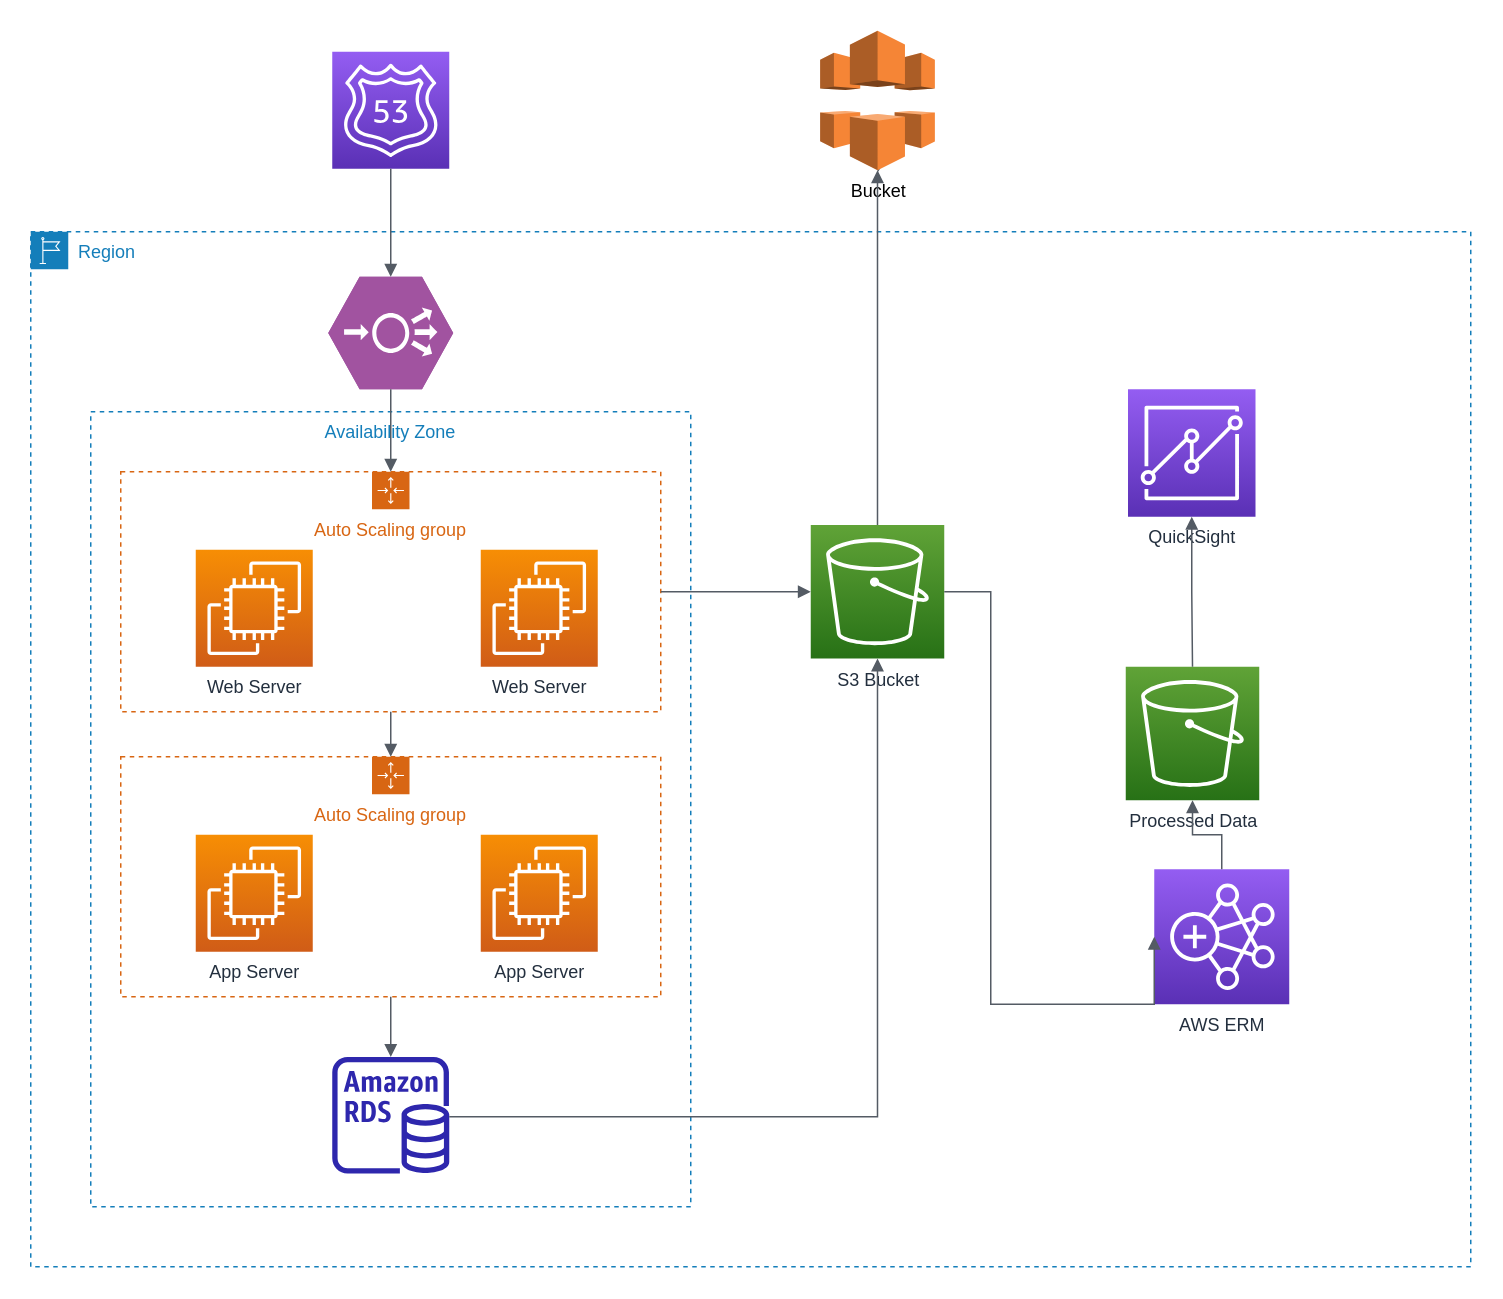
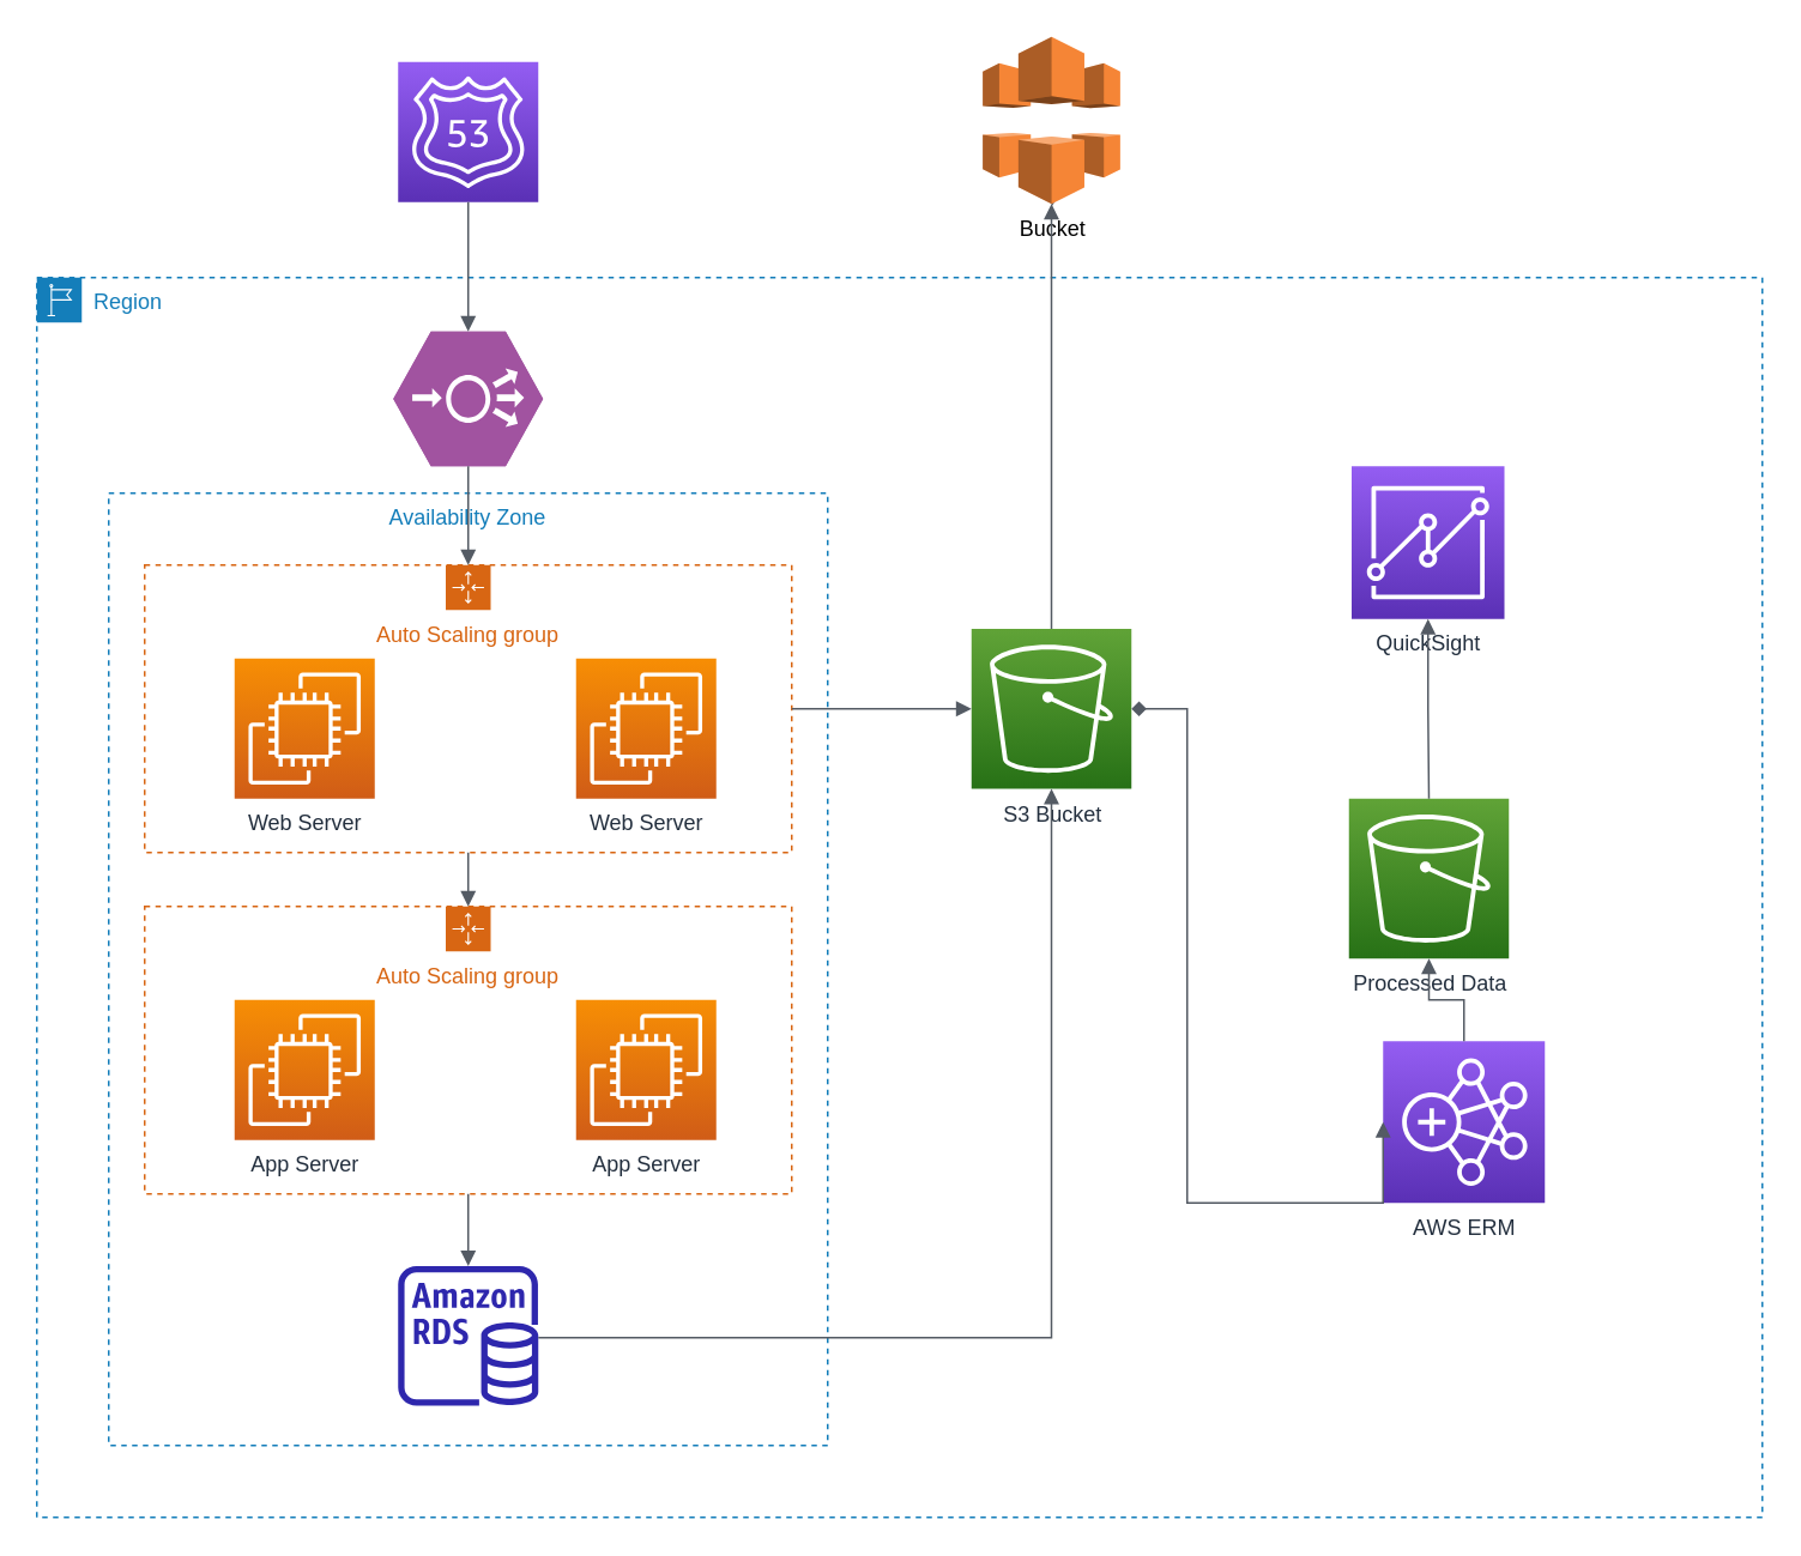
  <mxCell id="0" />
  <mxCell id="1" parent="0" />
  <mxCell id="2" value="" style="sketch=0;points=[[0,0,0],[0.25,0,0],[0.5,0,0],[0.75,0,0],[1,0,0],[0,1,0],[0.25,1,0],[0.5,1,0],[0.75,1,0],[1,1,0],[0,0.25,0],[0,0.5,0],[0,0.75,0],[1,0.25,0],[1,0.5,0],[1,0.75,0]];outlineConnect=0;fontColor=#232F3E;gradientColor=#945DF2;gradientDirection=north;fillColor=#5A30B5;strokeColor=#ffffff;dashed=0;verticalLabelPosition=bottom;verticalAlign=top;align=center;html=1;fontSize=12;fontStyle=0;aspect=fixed;shape=mxgraph.aws4.resourceIcon;resIcon=mxgraph.aws4.route_53;" vertex="1" parent="1"><mxGeometry x="221" y="34" width="78" height="78" as="geometry" /></mxCell>
  <mxCell id="3" value="Region" style="points=[[0,0],[0.25,0],[0.5,0],[0.75,0],[1,0],[1,0.25],[1,0.5],[1,0.75],[1,1],[0.75,1],[0.5,1],[0.25,1],[0,1],[0,0.75],[0,0.5],[0,0.25]];outlineConnect=0;gradientColor=none;html=1;whiteSpace=wrap;fontSize=12;fontStyle=0;container=1;pointerEvents=0;collapsible=0;recursiveResize=0;shape=mxgraph.aws4.group;grIcon=mxgraph.aws4.group_region;strokeColor=#147EBA;fillColor=none;verticalAlign=top;align=left;spacingLeft=30;fontColor=#147EBA;dashed=1;" vertex="1" parent="1"><mxGeometry x="20" y="154" width="960" height="690" as="geometry" /></mxCell>
  <mxCell id="4" value="" style="verticalLabelPosition=bottom;sketch=0;html=1;fillColor=#A153A0;strokeColor=#ffffff;verticalAlign=top;align=center;points=[[0,0.5,0],[0.125,0.25,0],[0.25,0,0],[0.5,0,0],[0.75,0,0],[0.875,0.25,0],[1,0.5,0],[0.875,0.75,0],[0.75,1,0],[0.5,1,0],[0.125,0.75,0]];pointerEvents=1;shape=mxgraph.cisco_safe.compositeIcon;bgIcon=mxgraph.cisco_safe.design.blank_device;resIcon=mxgraph.cisco_safe.design.load_balancer;" vertex="1" parent="3"><mxGeometry x="198.33" y="30" width="83.33" height="75" as="geometry" /></mxCell>
  <mxCell id="5" value="Availability Zone" style="fillColor=none;strokeColor=#147EBA;dashed=1;verticalAlign=top;fontStyle=0;fontColor=#147EBA;whiteSpace=wrap;html=1;" vertex="1" parent="3"><mxGeometry x="40" y="120" width="400" height="530" as="geometry" /></mxCell>
  <mxCell id="6" value="Auto Scaling group" style="points=[[0,0],[0.25,0],[0.5,0],[0.75,0],[1,0],[1,0.25],[1,0.5],[1,0.75],[1,1],[0.75,1],[0.5,1],[0.25,1],[0,1],[0,0.75],[0,0.5],[0,0.25]];outlineConnect=0;gradientColor=none;html=1;whiteSpace=wrap;fontSize=12;fontStyle=0;container=1;pointerEvents=0;collapsible=0;recursiveResize=0;shape=mxgraph.aws4.groupCenter;grIcon=mxgraph.aws4.group_auto_scaling_group;grStroke=1;strokeColor=#D86613;fillColor=none;verticalAlign=top;align=center;fontColor=#D86613;dashed=1;spacingTop=25;" vertex="1" parent="3"><mxGeometry x="60" y="160" width="360" height="160" as="geometry" /></mxCell>
  <mxCell id="7" value="Web Server" style="sketch=0;points=[[0,0,0],[0.25,0,0],[0.5,0,0],[0.75,0,0],[1,0,0],[0,1,0],[0.25,1,0],[0.5,1,0],[0.75,1,0],[1,1,0],[0,0.25,0],[0,0.5,0],[0,0.75,0],[1,0.25,0],[1,0.5,0],[1,0.75,0]];outlineConnect=0;fontColor=#232F3E;gradientColor=#F78E04;gradientDirection=north;fillColor=#D05C17;strokeColor=#ffffff;dashed=0;verticalLabelPosition=bottom;verticalAlign=top;align=center;html=1;fontSize=12;fontStyle=0;aspect=fixed;shape=mxgraph.aws4.resourceIcon;resIcon=mxgraph.aws4.ec2;" vertex="1" parent="6"><mxGeometry x="50" y="52" width="78" height="78" as="geometry" /></mxCell>
  <mxCell id="8" value="Web Server" style="sketch=0;points=[[0,0,0],[0.25,0,0],[0.5,0,0],[0.75,0,0],[1,0,0],[0,1,0],[0.25,1,0],[0.5,1,0],[0.75,1,0],[1,1,0],[0,0.25,0],[0,0.5,0],[0,0.75,0],[1,0.25,0],[1,0.5,0],[1,0.75,0]];outlineConnect=0;fontColor=#232F3E;gradientColor=#F78E04;gradientDirection=north;fillColor=#D05C17;strokeColor=#ffffff;dashed=0;verticalLabelPosition=bottom;verticalAlign=top;align=center;html=1;fontSize=12;fontStyle=0;aspect=fixed;shape=mxgraph.aws4.resourceIcon;resIcon=mxgraph.aws4.ec2;" vertex="1" parent="6"><mxGeometry x="240" y="52" width="78" height="78" as="geometry" /></mxCell>
  <mxCell id="9" value="Auto Scaling group" style="points=[[0,0],[0.25,0],[0.5,0],[0.75,0],[1,0],[1,0.25],[1,0.5],[1,0.75],[1,1],[0.75,1],[0.5,1],[0.25,1],[0,1],[0,0.75],[0,0.5],[0,0.25]];outlineConnect=0;gradientColor=none;html=1;whiteSpace=wrap;fontSize=12;fontStyle=0;container=1;pointerEvents=0;collapsible=0;recursiveResize=0;shape=mxgraph.aws4.groupCenter;grIcon=mxgraph.aws4.group_auto_scaling_group;grStroke=1;strokeColor=#D86613;fillColor=none;verticalAlign=top;align=center;fontColor=#D86613;dashed=1;spacingTop=25;" vertex="1" parent="3"><mxGeometry x="60" y="350" width="360" height="160" as="geometry" /></mxCell>
  <mxCell id="10" value="App Server" style="sketch=0;points=[[0,0,0],[0.25,0,0],[0.5,0,0],[0.75,0,0],[1,0,0],[0,1,0],[0.25,1,0],[0.5,1,0],[0.75,1,0],[1,1,0],[0,0.25,0],[0,0.5,0],[0,0.75,0],[1,0.25,0],[1,0.5,0],[1,0.75,0]];outlineConnect=0;fontColor=#232F3E;gradientColor=#F78E04;gradientDirection=north;fillColor=#D05C17;strokeColor=#ffffff;dashed=0;verticalLabelPosition=bottom;verticalAlign=top;align=center;html=1;fontSize=12;fontStyle=0;aspect=fixed;shape=mxgraph.aws4.resourceIcon;resIcon=mxgraph.aws4.ec2;" vertex="1" parent="9"><mxGeometry x="50" y="52" width="78" height="78" as="geometry" /></mxCell>
  <mxCell id="11" value="App Server" style="sketch=0;points=[[0,0,0],[0.25,0,0],[0.5,0,0],[0.75,0,0],[1,0,0],[0,1,0],[0.25,1,0],[0.5,1,0],[0.75,1,0],[1,1,0],[0,0.25,0],[0,0.5,0],[0,0.75,0],[1,0.25,0],[1,0.5,0],[1,0.75,0]];outlineConnect=0;fontColor=#232F3E;gradientColor=#F78E04;gradientDirection=north;fillColor=#D05C17;strokeColor=#ffffff;dashed=0;verticalLabelPosition=bottom;verticalAlign=top;align=center;html=1;fontSize=12;fontStyle=0;aspect=fixed;shape=mxgraph.aws4.resourceIcon;resIcon=mxgraph.aws4.ec2;" vertex="1" parent="9"><mxGeometry x="240" y="52" width="78" height="78" as="geometry" /></mxCell>
  <mxCell id="12" value="" style="sketch=0;outlineConnect=0;fontColor=#232F3E;gradientColor=none;fillColor=#2E27AD;strokeColor=none;dashed=0;verticalLabelPosition=bottom;verticalAlign=top;align=center;html=1;fontSize=12;fontStyle=0;aspect=fixed;pointerEvents=1;shape=mxgraph.aws4.rds_instance;" vertex="1" parent="3"><mxGeometry x="201" y="550" width="78" height="78" as="geometry" /></mxCell>
  <mxCell id="13" value="" style="edgeStyle=orthogonalEdgeStyle;html=1;endArrow=none;elbow=vertical;startArrow=block;startFill=1;strokeColor=#545B64;rounded=0;entryX=0.5;entryY=1;entryDx=0;entryDy=0;" edge="1" parent="3" source="12" target="9"><mxGeometry width="100" relative="1" as="geometry"><mxPoint x="140" y="310" as="sourcePoint" /><mxPoint x="240" y="310" as="targetPoint" /></mxGeometry></mxCell>
  <mxCell id="14" value="S3 Bucket" style="sketch=0;points=[[0,0,0],[0.25,0,0],[0.5,0,0],[0.75,0,0],[1,0,0],[0,1,0],[0.25,1,0],[0.5,1,0],[0.75,1,0],[1,1,0],[0,0.25,0],[0,0.5,0],[0,0.75,0],[1,0.25,0],[1,0.5,0],[1,0.75,0]];outlineConnect=0;fontColor=#232F3E;gradientColor=#60A337;gradientDirection=north;fillColor=#277116;strokeColor=#ffffff;dashed=0;verticalLabelPosition=bottom;verticalAlign=top;align=center;html=1;fontSize=12;fontStyle=0;aspect=fixed;shape=mxgraph.aws4.resourceIcon;resIcon=mxgraph.aws4.s3;" vertex="1" parent="3"><mxGeometry x="520" y="195.5" width="89" height="89" as="geometry" /></mxCell>
  <mxCell id="15" value="" style="edgeStyle=orthogonalEdgeStyle;html=1;endArrow=none;elbow=vertical;startArrow=block;startFill=1;strokeColor=#545B64;rounded=0;entryX=1;entryY=0.5;entryDx=0;entryDy=0;exitX=0;exitY=0.5;exitDx=0;exitDy=0;exitPerimeter=0;" edge="1" parent="3" source="14" target="6"><mxGeometry width="100" relative="1" as="geometry"><mxPoint x="270" y="360" as="sourcePoint" /><mxPoint x="370" y="360" as="targetPoint" /></mxGeometry></mxCell>
  <mxCell id="16" value="" style="edgeStyle=orthogonalEdgeStyle;html=1;endArrow=none;elbow=vertical;startArrow=block;startFill=1;strokeColor=#545B64;rounded=0;exitX=0.5;exitY=1;exitDx=0;exitDy=0;exitPerimeter=0;" edge="1" parent="3" source="14" target="12"><mxGeometry width="100" relative="1" as="geometry"><mxPoint x="270" y="360" as="sourcePoint" /><mxPoint x="370" y="360" as="targetPoint" /><Array as="points"><mxPoint x="565" y="590" /></Array></mxGeometry></mxCell>
  <mxCell id="17" value="" style="edgeStyle=orthogonalEdgeStyle;html=1;endArrow=none;elbow=vertical;startArrow=block;startFill=1;strokeColor=#545B64;rounded=0;entryX=0.5;entryY=1;entryDx=0;entryDy=0;exitX=0.5;exitY=0;exitDx=0;exitDy=0;" edge="1" parent="3" source="9" target="6"><mxGeometry width="100" relative="1" as="geometry"><mxPoint x="260" y="320" as="sourcePoint" /><mxPoint x="360" y="320" as="targetPoint" /></mxGeometry></mxCell>
  <mxCell id="18" value="" style="edgeStyle=orthogonalEdgeStyle;html=1;endArrow=none;elbow=vertical;startArrow=block;startFill=1;strokeColor=#545B64;rounded=0;exitX=0.5;exitY=0;exitDx=0;exitDy=0;entryX=0.5;entryY=1;entryDx=0;entryDy=0;entryPerimeter=0;" edge="1" parent="3" source="6" target="4"><mxGeometry width="100" relative="1" as="geometry"><mxPoint x="250" y="40" as="sourcePoint" /><mxPoint x="240" y="100" as="targetPoint" /></mxGeometry></mxCell>
  <mxCell id="19" value="Processed Data" style="sketch=0;points=[[0,0,0],[0.25,0,0],[0.5,0,0],[0.75,0,0],[1,0,0],[0,1,0],[0.25,1,0],[0.5,1,0],[0.75,1,0],[1,1,0],[0,0.25,0],[0,0.5,0],[0,0.75,0],[1,0.25,0],[1,0.5,0],[1,0.75,0]];outlineConnect=0;fontColor=#232F3E;gradientColor=#60A337;gradientDirection=north;fillColor=#277116;strokeColor=#ffffff;dashed=0;verticalLabelPosition=bottom;verticalAlign=top;align=center;html=1;fontSize=12;fontStyle=0;aspect=fixed;shape=mxgraph.aws4.resourceIcon;resIcon=mxgraph.aws4.s3;" vertex="1" parent="3"><mxGeometry x="730" y="290" width="89" height="89" as="geometry" /></mxCell>
  <mxCell id="20" value="AWS ERM" style="sketch=0;points=[[0,0,0],[0.25,0,0],[0.5,0,0],[0.75,0,0],[1,0,0],[0,1,0],[0.25,1,0],[0.5,1,0],[0.75,1,0],[1,1,0],[0,0.25,0],[0,0.5,0],[0,0.75,0],[1,0.25,0],[1,0.5,0],[1,0.75,0]];outlineConnect=0;fontColor=#232F3E;gradientColor=#945DF2;gradientDirection=north;fillColor=#5A30B5;strokeColor=#ffffff;dashed=0;verticalLabelPosition=bottom;verticalAlign=top;align=center;html=1;fontSize=12;fontStyle=0;aspect=fixed;shape=mxgraph.aws4.resourceIcon;resIcon=mxgraph.aws4.emr;" vertex="1" parent="3"><mxGeometry x="749" y="425" width="90" height="90" as="geometry" /></mxCell>
- <mxCell id="21" value="" style="edgeStyle=orthogonalEdgeStyle;html=1;endArrow=none;elbow=vertical;startArrow=block;startFill=1;strokeColor=#545B64;rounded=0;entryX=1;entryY=0.5;entryDx=0;entryDy=0;entryPerimeter=0;exitX=0;exitY=0.5;exitDx=0;exitDy=0;exitPerimeter=0;" edge="1" parent="3" source="20" target="14"><mxGeometry width="100" relative="1" as="geometry"><mxPoint x="460" y="370" as="sourcePoint" /><mxPoint x="560" y="370" as="targetPoint" /><Array as="points"><mxPoint x="640" y="515" /><mxPoint x="640" y="240" /></Array></mxGeometry></mxCell>
+ <mxCell id="21" value="" style="edgeStyle=orthogonalEdgeStyle;html=1;endArrow=diamond;elbow=vertical;startArrow=block;startFill=1;strokeColor=#545B64;rounded=0;entryX=1;entryY=0.5;entryDx=0;entryDy=0;entryPerimeter=0;exitX=0;exitY=0.5;exitDx=0;exitDy=0;exitPerimeter=0;" edge="1" parent="3" source="20" target="14"><mxGeometry width="100" relative="1" as="geometry"><mxPoint x="460" y="370" as="sourcePoint" /><mxPoint x="560" y="370" as="targetPoint" /><Array as="points"><mxPoint x="640" y="515" /><mxPoint x="640" y="240" /></Array></mxGeometry></mxCell>
  <mxCell id="22" value="" style="edgeStyle=orthogonalEdgeStyle;html=1;endArrow=none;elbow=vertical;startArrow=block;startFill=1;strokeColor=#545B64;rounded=0;entryX=0.5;entryY=0;entryDx=0;entryDy=0;entryPerimeter=0;exitX=0.5;exitY=1;exitDx=0;exitDy=0;exitPerimeter=0;" edge="1" parent="3" source="19" target="20"><mxGeometry width="100" relative="1" as="geometry"><mxPoint x="460" y="370" as="sourcePoint" /><mxPoint x="560" y="370" as="targetPoint" /></mxGeometry></mxCell>
  <mxCell id="23" value="QuickSight" style="sketch=0;points=[[0,0,0],[0.25,0,0],[0.5,0,0],[0.75,0,0],[1,0,0],[0,1,0],[0.25,1,0],[0.5,1,0],[0.75,1,0],[1,1,0],[0,0.25,0],[0,0.5,0],[0,0.75,0],[1,0.25,0],[1,0.5,0],[1,0.75,0]];outlineConnect=0;fontColor=#232F3E;gradientColor=#945DF2;gradientDirection=north;fillColor=#5A30B5;strokeColor=#ffffff;dashed=0;verticalLabelPosition=bottom;verticalAlign=top;align=center;html=1;fontSize=12;fontStyle=0;aspect=fixed;shape=mxgraph.aws4.resourceIcon;resIcon=mxgraph.aws4.quicksight;" vertex="1" parent="3"><mxGeometry x="731.5" y="105" width="85" height="85" as="geometry" /></mxCell>
  <mxCell id="24" value="" style="edgeStyle=orthogonalEdgeStyle;html=1;endArrow=none;elbow=vertical;startArrow=block;startFill=1;strokeColor=#545B64;rounded=0;entryX=0.5;entryY=0;entryDx=0;entryDy=0;entryPerimeter=0;exitX=0.5;exitY=1;exitDx=0;exitDy=0;exitPerimeter=0;" edge="1" parent="3" source="23" target="19"><mxGeometry width="100" relative="1" as="geometry"><mxPoint x="530" y="310" as="sourcePoint" /><mxPoint x="630" y="310" as="targetPoint" /></mxGeometry></mxCell>
  <mxCell id="25" value="" style="edgeStyle=orthogonalEdgeStyle;html=1;endArrow=none;elbow=vertical;startArrow=block;startFill=1;strokeColor=#545B64;rounded=0;entryX=0.5;entryY=1;entryDx=0;entryDy=0;entryPerimeter=0;exitX=0.5;exitY=0;exitDx=0;exitDy=0;exitPerimeter=0;" edge="1" parent="1" source="4" target="2"><mxGeometry width="100" relative="1" as="geometry"><mxPoint x="270" y="224" as="sourcePoint" /><mxPoint x="370" y="224" as="targetPoint" /></mxGeometry></mxCell>
  <mxCell id="26" value="" style="edgeStyle=orthogonalEdgeStyle;html=1;endArrow=none;elbow=vertical;startArrow=block;startFill=1;strokeColor=#545B64;rounded=0;" edge="1" parent="1" target="27"><mxGeometry width="100" relative="1" as="geometry"><mxPoint x="585" y="114" as="sourcePoint" /><mxPoint x="585" y="350" as="targetPoint" /></mxGeometry></mxCell>
  <mxCell id="27" value="Bucket" style="outlineConnect=0;dashed=0;verticalLabelPosition=bottom;verticalAlign=top;align=center;html=1;shape=mxgraph.aws3.cloudfront;fillColor=#F58536;gradientColor=none;" vertex="1" parent="1"><mxGeometry x="546.25" y="20" width="76.5" height="93" as="geometry" /></mxCell>
  <mxCell id="28" value="" style="edgeStyle=orthogonalEdgeStyle;html=1;endArrow=none;elbow=vertical;startArrow=block;startFill=1;strokeColor=#545B64;rounded=0;entryX=0.5;entryY=0;entryDx=0;entryDy=0;entryPerimeter=0;exitX=0.5;exitY=1;exitDx=0;exitDy=0;exitPerimeter=0;" edge="1" parent="1" source="27" target="14"><mxGeometry width="100" relative="1" as="geometry"><mxPoint x="380" y="254" as="sourcePoint" /><mxPoint x="480" y="254" as="targetPoint" /></mxGeometry></mxCell>
